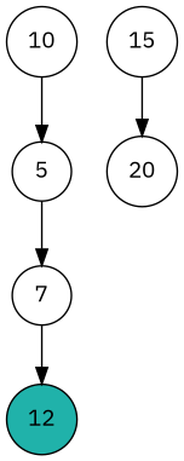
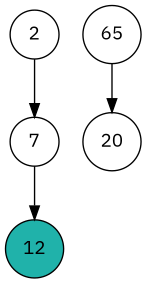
  digraph {
    fontname="IBM Plex Sans"
    node [fillcolor=white fontcolor=black fontname="IBM Plex Sans" shape=circle style=filled]
    edge [fontname="IBM Plex Sans"]
    12 [fillcolor=lightseagreen]
-   10
-   5
+   5 [label=2]
    7
-   15
+   15 [label=65]
    20
-   10 -> 5
    5 -> 7
    7 -> 12
    15 -> 20
  }
